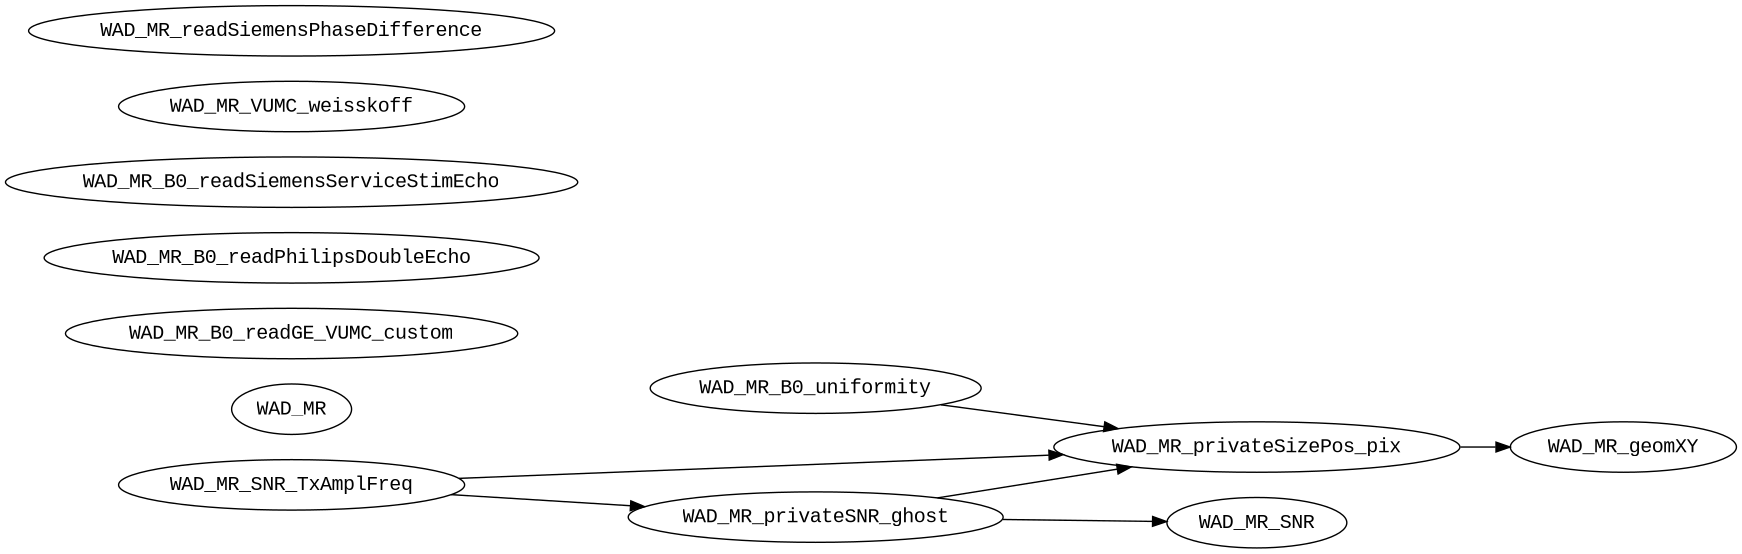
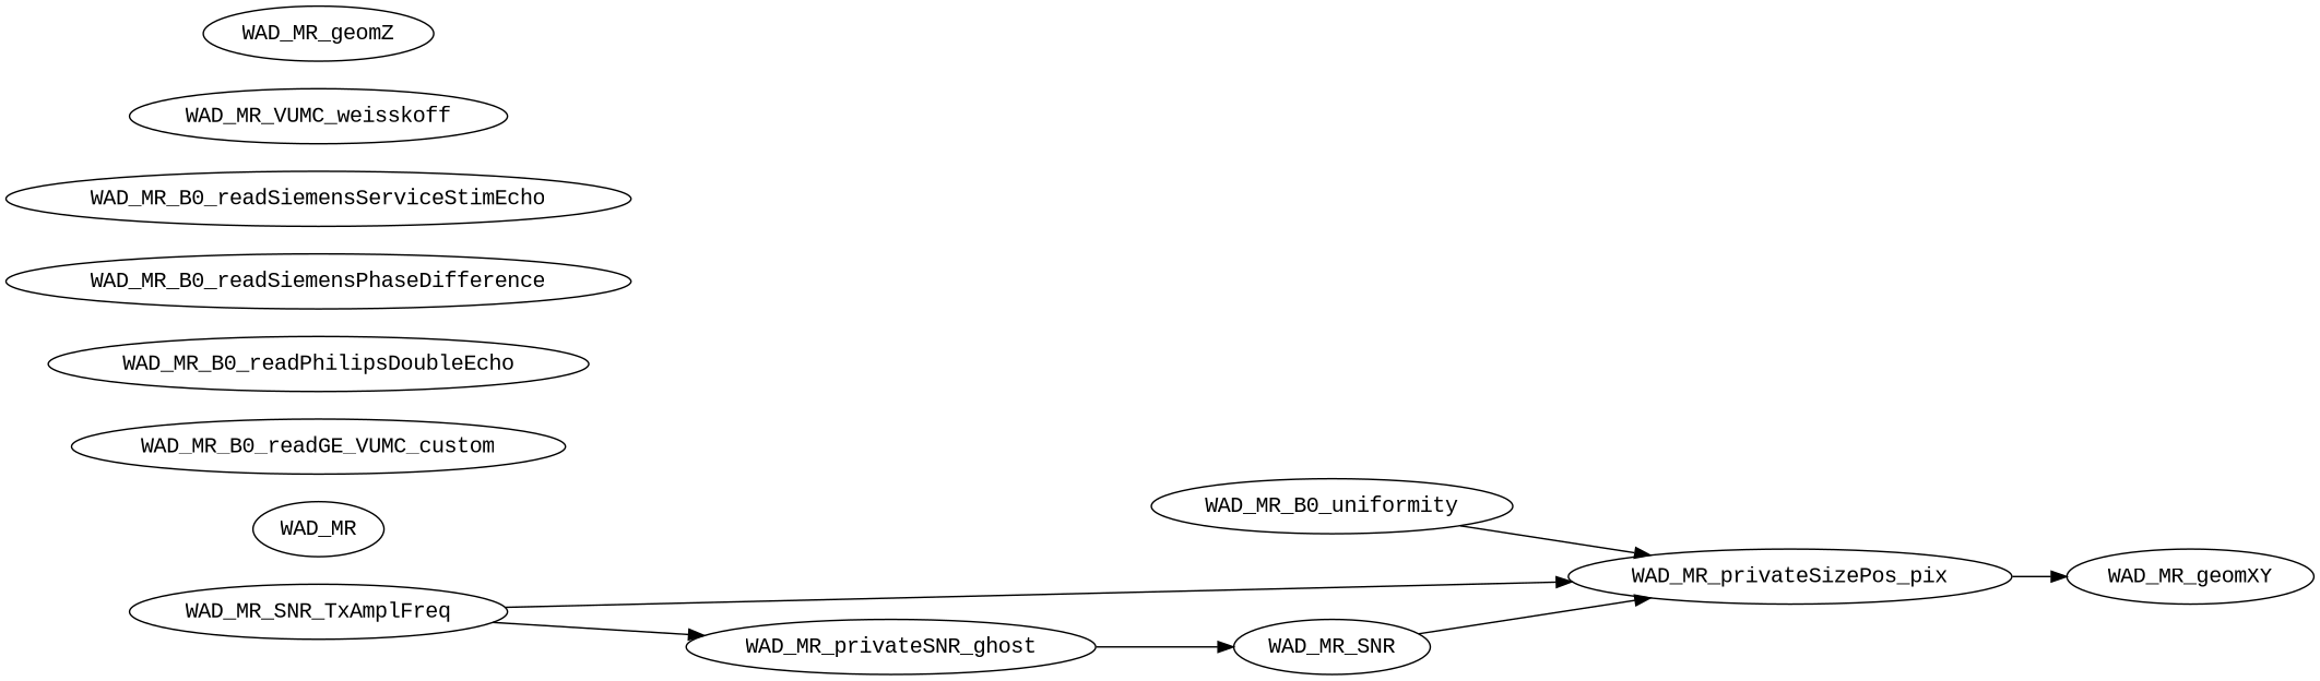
  digraph {
    fontname="Liberation Mono"
    rankdir=LR
    node [fontname="Liberation Mono"]
    edge [fontname="Liberation Mono"]
    WAD_MR_B0_uniformity
    WAD_MR_privateSizePos_pix
    WAD_MR_geomXY
    WAD_MR_SNR
    WAD_MR_privateSNR_ghost
    n6 [label=WAD_MR_SNR_TxAmplFreq]
    WAD_MR
    WAD_MR_B0_readGE_VUMC_custom
    WAD_MR_B0_readPhilipsDoubleEcho
+   WAD_MR_B0_readSiemensPhaseDifference
    WAD_MR_B0_readSiemensServiceStimEcho
    n12 [label=WAD_MR_VUMC_weisskoff]
-   WAD_MR_geomZ [label=WAD_MR_readSiemensPhaseDifference]
+   WAD_MR_geomZ
    WAD_MR_B0_uniformity -> WAD_MR_privateSizePos_pix
    WAD_MR_privateSizePos_pix -> WAD_MR_geomXY
-   WAD_MR_privateSNR_ghost -> WAD_MR_privateSizePos_pix
+   WAD_MR_SNR -> WAD_MR_privateSizePos_pix
    WAD_MR_privateSNR_ghost -> WAD_MR_SNR
    n6 -> WAD_MR_privateSizePos_pix
    n6 -> WAD_MR_privateSNR_ghost
  }
